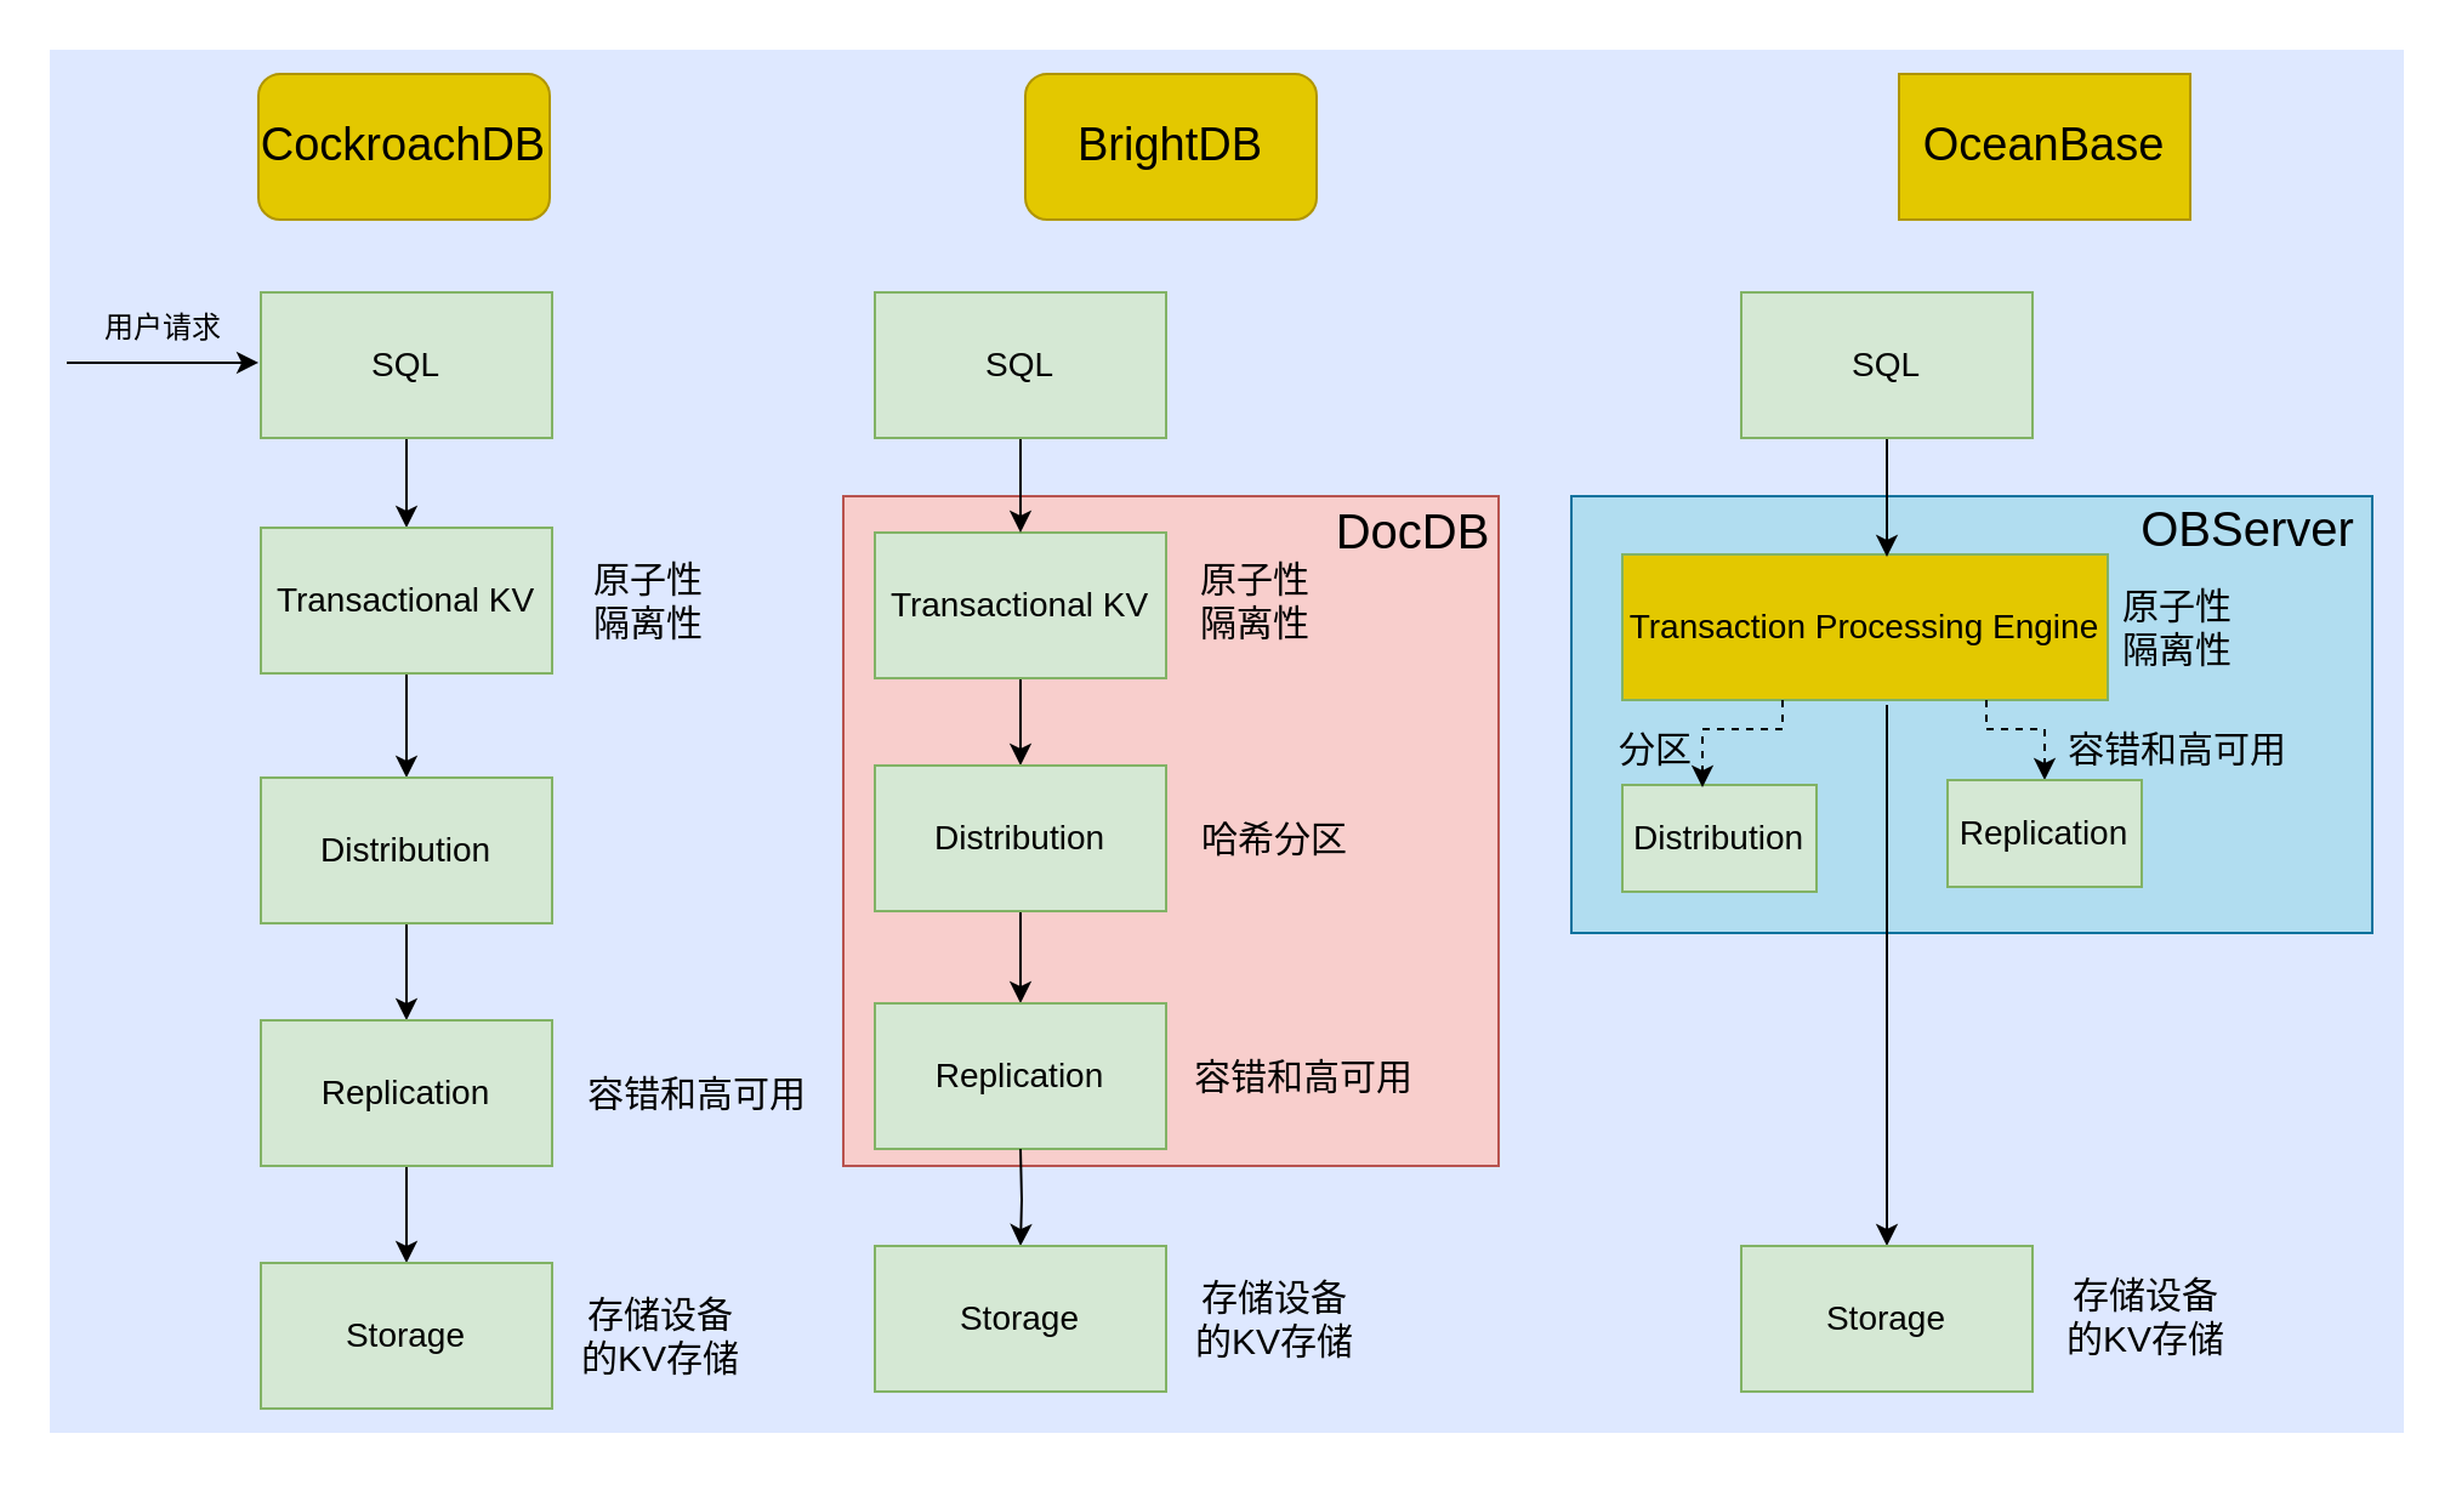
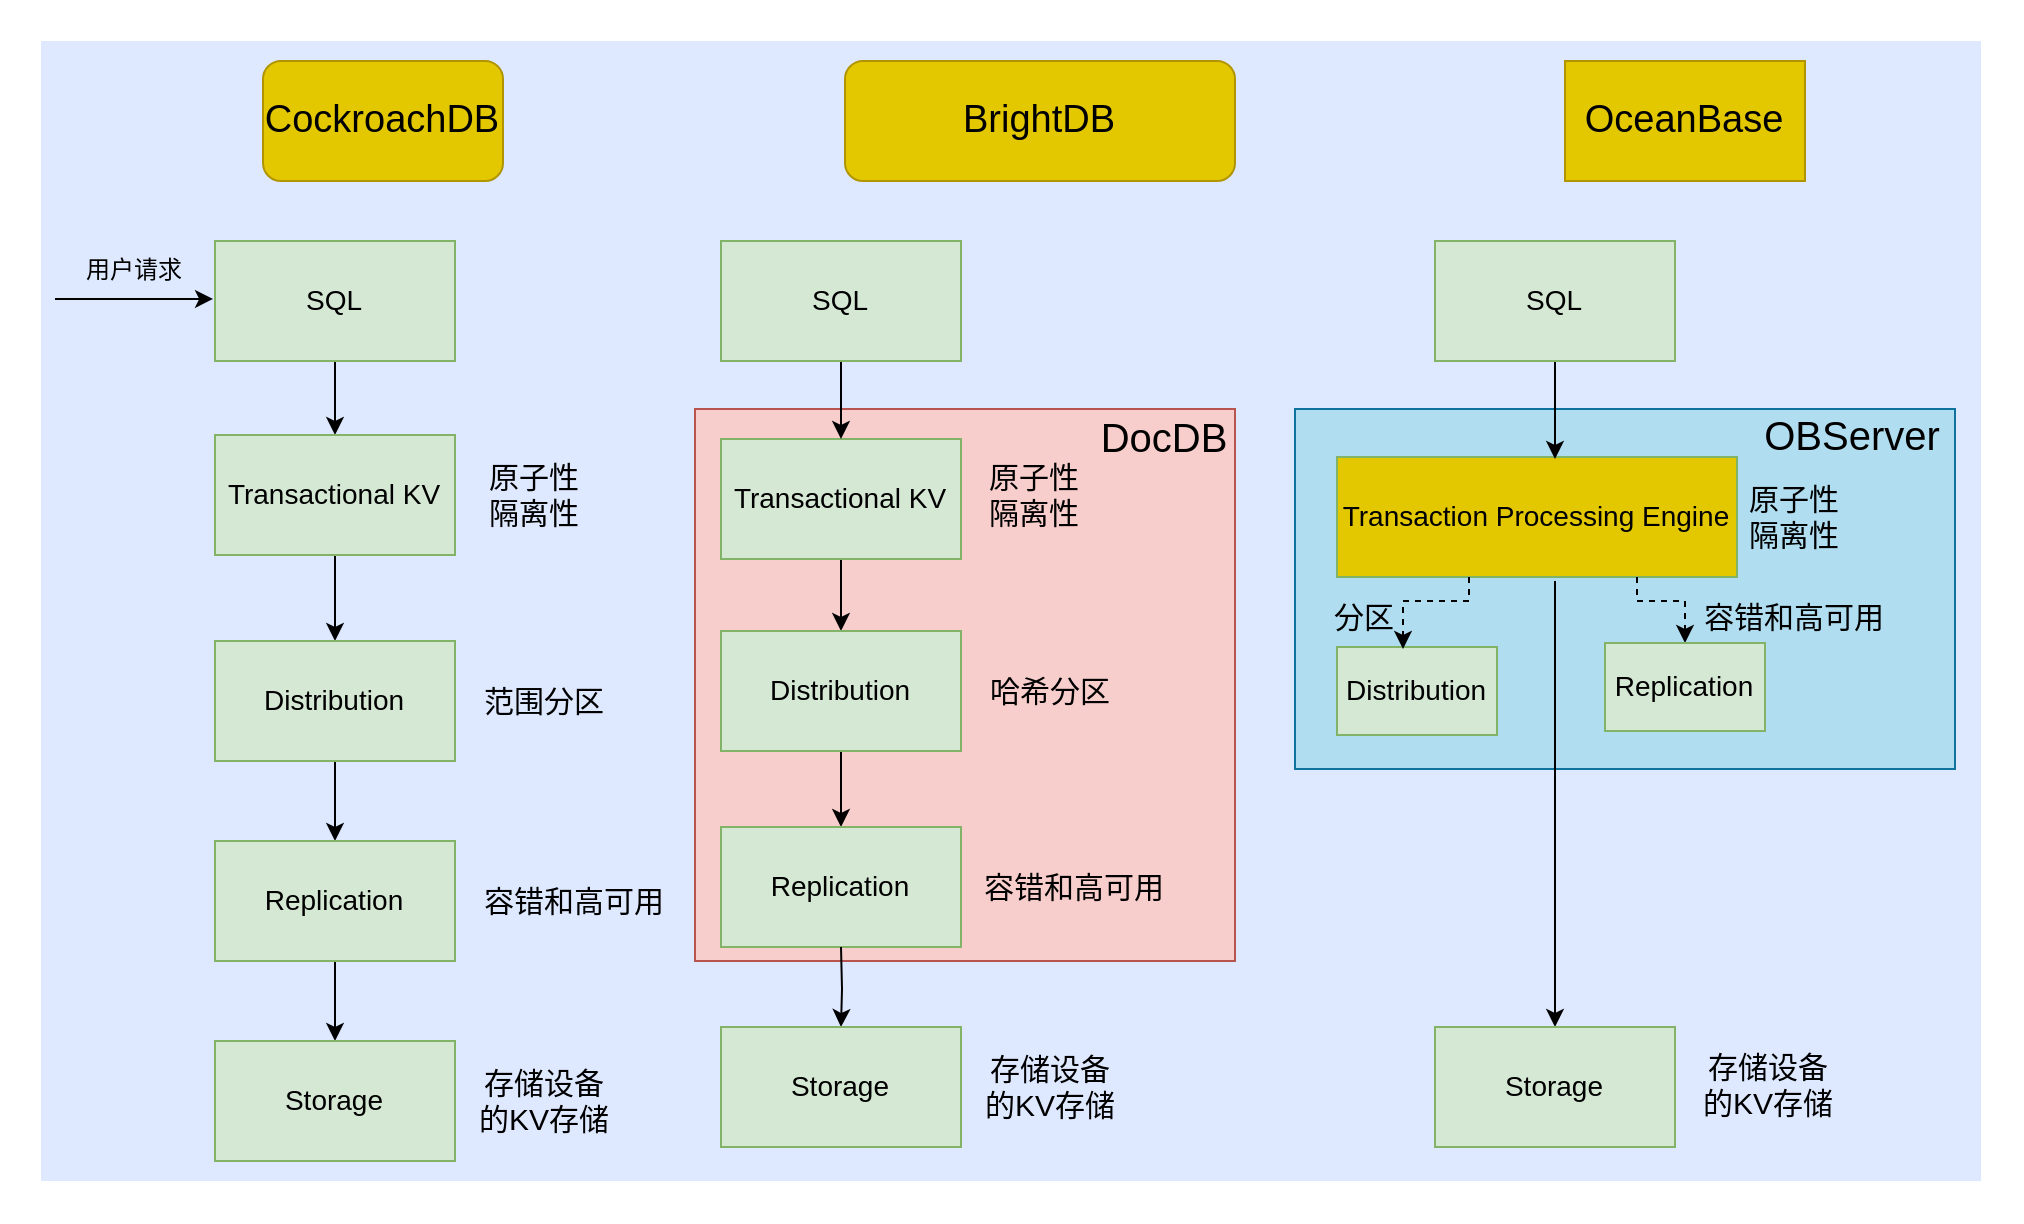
  <mxCell id="0" />
  <mxCell id="1" parent="0" />
  <mxCell id="2" value="" style="fillColor=#DEE8FF;strokeColor=none" vertex="1" parent="1"><mxGeometry x="20" y="20" width="970" height="570" as="geometry" /></mxCell>
  <mxCell id="3" value="" style="rounded=0;whiteSpace=wrap;html=1;fontFamily=Helvetica;fontSize=12;fillColor=#f8cecc;strokeColor=#b85450;" vertex="1" parent="1"><mxGeometry x="347" y="204" width="270" height="276" as="geometry" /></mxCell>
  <mxCell id="4" value="" style="edgeStyle=orthogonalEdgeStyle;rounded=0;orthogonalLoop=1;jettySize=auto;html=1;" edge="1" parent="1" source="5" target="7"><mxGeometry relative="1" as="geometry" /></mxCell>
  <mxCell id="5" value="SQL" style="rounded=0;whiteSpace=wrap;html=1;fillColor=#d5e8d4;strokeColor=#82b366;fontSize=14;" vertex="1" parent="1"><mxGeometry x="107" y="120" width="120" height="60" as="geometry" /></mxCell>
  <mxCell id="6" value="" style="edgeStyle=orthogonalEdgeStyle;rounded=0;orthogonalLoop=1;jettySize=auto;html=1;" edge="1" parent="1" source="7" target="9"><mxGeometry relative="1" as="geometry" /></mxCell>
  <mxCell id="7" value="Transactional KV" style="rounded=0;whiteSpace=wrap;html=1;fillColor=#d5e8d4;strokeColor=#82b366;fontSize=14;" vertex="1" parent="1"><mxGeometry x="107" y="217" width="120" height="60" as="geometry" /></mxCell>
  <mxCell id="8" value="" style="edgeStyle=orthogonalEdgeStyle;rounded=0;orthogonalLoop=1;jettySize=auto;html=1;" edge="1" parent="1" source="9" target="14"><mxGeometry relative="1" as="geometry" /></mxCell>
  <mxCell id="9" value="Distribution" style="rounded=0;whiteSpace=wrap;html=1;fillColor=#d5e8d4;strokeColor=#82b366;fontSize=14;" vertex="1" parent="1"><mxGeometry x="107" y="320" width="120" height="60" as="geometry" /></mxCell>
  <mxCell id="10" value="" style="endArrow=classic;html=1;rounded=0;entryX=-0.008;entryY=0.883;entryDx=0;entryDy=0;entryPerimeter=0;" edge="1" parent="1"><mxGeometry width="50" height="50" relative="1" as="geometry"><mxPoint x="27" y="149" as="sourcePoint" /><mxPoint x="106.04" y="148.98" as="targetPoint" /></mxGeometry></mxCell>
  <mxCell id="11" value="用户请求" style="text;html=1;strokeColor=none;fillColor=none;align=center;verticalAlign=middle;whiteSpace=wrap;rounded=0;" vertex="1" parent="1"><mxGeometry x="37" y="120" width="60" height="30" as="geometry" /></mxCell>
  <mxCell id="12" value="原子性&lt;br style=&quot;font-size: 15px;&quot;&gt;隔离性" style="text;html=1;strokeColor=none;fillColor=none;align=center;verticalAlign=middle;whiteSpace=wrap;rounded=0;fontSize=15;" vertex="1" parent="1"><mxGeometry x="237" y="232" width="60" height="30" as="geometry" /></mxCell>
  <mxCell id="13" value="" style="edgeStyle=orthogonalEdgeStyle;rounded=0;orthogonalLoop=1;jettySize=auto;html=1;" edge="1" parent="1" source="14" target="15"><mxGeometry relative="1" as="geometry" /></mxCell>
  <mxCell id="14" value="Replication" style="rounded=0;whiteSpace=wrap;html=1;fillColor=#d5e8d4;strokeColor=#82b366;fontSize=14;" vertex="1" parent="1"><mxGeometry x="107" y="420" width="120" height="60" as="geometry" /></mxCell>
  <mxCell id="15" value="Storage" style="rounded=0;whiteSpace=wrap;html=1;fillColor=#d5e8d4;strokeColor=#82b366;fontSize=14;" vertex="1" parent="1"><mxGeometry x="107" y="520" width="120" height="60" as="geometry" /></mxCell>
+ <mxCell id="16" value="范围分区" style="text;html=1;strokeColor=none;fillColor=none;align=center;verticalAlign=middle;whiteSpace=wrap;rounded=0;fontSize=15;" vertex="1" parent="1"><mxGeometry x="237" y="335" width="70" height="30" as="geometry" /></mxCell>
  <mxCell id="17" value="容错和高可用" style="text;html=1;strokeColor=none;fillColor=none;align=center;verticalAlign=middle;whiteSpace=wrap;rounded=0;fontSize=15;" vertex="1" parent="1"><mxGeometry x="237" y="435" width="100" height="30" as="geometry" /></mxCell>
  <mxCell id="18" value="存储设备的KV存储" style="text;html=1;strokeColor=none;fillColor=none;align=center;verticalAlign=middle;whiteSpace=wrap;rounded=0;fontSize=15;" vertex="1" parent="1"><mxGeometry x="237" y="535" width="70" height="30" as="geometry" /></mxCell>
- <mxCell id="19" value="CockroachDB" style="rounded=1;whiteSpace=wrap;html=1;fillColor=#e3c800;strokeColor=#B09500;fontSize=19;fontColor=#000000;" vertex="1" parent="1"><mxGeometry x="106" y="30" width="120" height="60" as="geometry" /></mxCell>
+ <mxCell id="19" value="CockroachDB" style="rounded=1;whiteSpace=wrap;html=1;fillColor=#e3c800;strokeColor=#B09500;fontSize=19;fontColor=#000000;" vertex="1" parent="1"><mxGeometry x="131" y="30" width="120" height="60" as="geometry" /></mxCell>
  <mxCell id="20" value="" style="edgeStyle=orthogonalEdgeStyle;rounded=0;orthogonalLoop=1;jettySize=auto;html=1;" edge="1" parent="1" source="21" target="23"><mxGeometry relative="1" as="geometry" /></mxCell>
  <mxCell id="21" value="Transactional KV" style="rounded=0;whiteSpace=wrap;html=1;fillColor=#d5e8d4;strokeColor=#82b366;fontSize=14;" vertex="1" parent="1"><mxGeometry x="360" y="219" width="120" height="60" as="geometry" /></mxCell>
  <mxCell id="22" value="" style="edgeStyle=orthogonalEdgeStyle;rounded=0;orthogonalLoop=1;jettySize=auto;html=1;" edge="1" parent="1" source="23" target="25"><mxGeometry relative="1" as="geometry" /></mxCell>
  <mxCell id="23" value="Distribution" style="rounded=0;whiteSpace=wrap;html=1;fillColor=#d5e8d4;strokeColor=#82b366;fontSize=14;" vertex="1" parent="1"><mxGeometry x="360" y="315" width="120" height="60" as="geometry" /></mxCell>
  <mxCell id="24" value="原子性&lt;br style=&quot;font-size: 15px;&quot;&gt;隔离性" style="text;html=1;strokeColor=none;fillColor=none;align=center;verticalAlign=middle;whiteSpace=wrap;rounded=0;fontSize=15;" vertex="1" parent="1"><mxGeometry x="487" y="232" width="60" height="30" as="geometry" /></mxCell>
  <mxCell id="25" value="Replication" style="rounded=0;whiteSpace=wrap;html=1;fillColor=#d5e8d4;strokeColor=#82b366;fontSize=14;" vertex="1" parent="1"><mxGeometry x="360" y="413" width="120" height="60" as="geometry" /></mxCell>
  <mxCell id="26" value="哈希分区" style="text;html=1;strokeColor=none;fillColor=none;align=center;verticalAlign=middle;whiteSpace=wrap;rounded=0;fontSize=15;" vertex="1" parent="1"><mxGeometry x="490" y="330" width="70" height="30" as="geometry" /></mxCell>
  <mxCell id="27" value="容错和高可用" style="text;html=1;strokeColor=none;fillColor=none;align=center;verticalAlign=middle;whiteSpace=wrap;rounded=0;fontSize=15;" vertex="1" parent="1"><mxGeometry x="487" y="428" width="100" height="30" as="geometry" /></mxCell>
  <mxCell id="28" value="&lt;font style=&quot;font-size: 20px;&quot;&gt;DocDB&lt;/font&gt;" style="text;html=1;strokeColor=none;fillColor=none;align=center;verticalAlign=middle;whiteSpace=wrap;rounded=0;fontSize=12;fontFamily=Helvetica;fontColor=default;" vertex="1" parent="1"><mxGeometry x="552" y="203" width="60" height="30" as="geometry" /></mxCell>
- <mxCell id="29" value="BrightDB" style="rounded=1;whiteSpace=wrap;html=1;fillColor=#e3c800;strokeColor=#B09500;fontSize=19;fontColor=#000000;" vertex="1" parent="1"><mxGeometry x="422" y="30" width="120" height="60" as="geometry" /></mxCell>
+ <mxCell id="29" value="BrightDB" style="rounded=1;whiteSpace=wrap;html=1;fillColor=#e3c800;strokeColor=#B09500;fontSize=19;fontColor=#000000;" vertex="1" parent="1"><mxGeometry x="422" y="30" width="195" height="60" as="geometry" /></mxCell>
  <mxCell id="30" value="OceanBase" style="whiteSpace=wrap;html=1;fillColor=#e3c800;strokeColor=#B09500;fontSize=19;fontColor=#000000;rounded=0;" vertex="1" parent="1"><mxGeometry x="782" y="30" width="120" height="60" as="geometry" /></mxCell>
  <mxCell id="31" value="" style="rounded=0;whiteSpace=wrap;html=1;fontFamily=Helvetica;fontSize=12;fillColor=#b1ddf0;strokeColor=#10739e;" vertex="1" parent="1"><mxGeometry x="647" y="204" width="330" height="180" as="geometry" /></mxCell>
  <mxCell id="32" value="Transaction Processing Engine" style="rounded=0;whiteSpace=wrap;html=1;fillColor=#e3c800;strokeColor=#82b366;fontSize=14;" vertex="1" parent="1"><mxGeometry x="668" y="228" width="200" height="60" as="geometry" /></mxCell>
  <mxCell id="33" value="原子性&lt;br style=&quot;font-size: 15px;&quot;&gt;隔离性" style="text;html=1;strokeColor=none;fillColor=none;align=center;verticalAlign=middle;whiteSpace=wrap;rounded=0;fontSize=15;" vertex="1" parent="1"><mxGeometry x="867" y="243" width="60" height="30" as="geometry" /></mxCell>
  <mxCell id="34" value="分区" style="text;html=1;strokeColor=none;fillColor=none;align=center;verticalAlign=middle;whiteSpace=wrap;rounded=0;fontSize=15;" vertex="1" parent="1"><mxGeometry x="647" y="293" width="70" height="30" as="geometry" /></mxCell>
  <mxCell id="35" value="容错和高可用" style="text;html=1;strokeColor=none;fillColor=none;align=center;verticalAlign=middle;whiteSpace=wrap;rounded=0;fontSize=15;" vertex="1" parent="1"><mxGeometry x="847" y="293" width="100" height="30" as="geometry" /></mxCell>
  <mxCell id="36" value="&lt;font style=&quot;font-size: 20px;&quot;&gt;OBServer&lt;/font&gt;" style="text;html=1;strokeColor=none;fillColor=none;align=center;verticalAlign=middle;whiteSpace=wrap;rounded=0;fontSize=12;fontFamily=Helvetica;fontColor=default;" vertex="1" parent="1"><mxGeometry x="896" y="202" width="60" height="30" as="geometry" /></mxCell>
  <mxCell id="37" value="" style="edgeStyle=orthogonalEdgeStyle;rounded=0;orthogonalLoop=1;jettySize=auto;html=1;entryX=0.5;entryY=0;entryDx=0;entryDy=0;" edge="1" parent="1" source="38" target="21"><mxGeometry relative="1" as="geometry"><mxPoint x="420" y="217" as="targetPoint" /></mxGeometry></mxCell>
  <mxCell id="38" value="SQL" style="rounded=0;whiteSpace=wrap;html=1;fillColor=#d5e8d4;strokeColor=#82b366;fontSize=14;" vertex="1" parent="1"><mxGeometry x="360" y="120" width="120" height="60" as="geometry" /></mxCell>
  <mxCell id="39" value="" style="edgeStyle=orthogonalEdgeStyle;rounded=0;orthogonalLoop=1;jettySize=auto;html=1;entryX=0.5;entryY=0;entryDx=0;entryDy=0;" edge="1" parent="1" source="40"><mxGeometry relative="1" as="geometry"><mxPoint x="777" y="229" as="targetPoint" /></mxGeometry></mxCell>
  <mxCell id="40" value="SQL" style="rounded=0;whiteSpace=wrap;html=1;fillColor=#d5e8d4;strokeColor=#82b366;fontSize=14;" vertex="1" parent="1"><mxGeometry x="717" y="120" width="120" height="60" as="geometry" /></mxCell>
  <mxCell id="41" value="" style="edgeStyle=orthogonalEdgeStyle;rounded=0;orthogonalLoop=1;jettySize=auto;html=1;" edge="1" parent="1" target="42"><mxGeometry relative="1" as="geometry"><mxPoint x="420" y="473" as="sourcePoint" /></mxGeometry></mxCell>
  <mxCell id="42" value="Storage" style="rounded=0;whiteSpace=wrap;html=1;fillColor=#d5e8d4;strokeColor=#82b366;fontSize=14;" vertex="1" parent="1"><mxGeometry x="360" y="513" width="120" height="60" as="geometry" /></mxCell>
  <mxCell id="43" value="存储设备的KV存储" style="text;html=1;strokeColor=none;fillColor=none;align=center;verticalAlign=middle;whiteSpace=wrap;rounded=0;fontSize=15;" vertex="1" parent="1"><mxGeometry x="490" y="528" width="70" height="30" as="geometry" /></mxCell>
  <mxCell id="44" value="" style="edgeStyle=orthogonalEdgeStyle;rounded=0;orthogonalLoop=1;jettySize=auto;html=1;" edge="1" parent="1" target="45"><mxGeometry relative="1" as="geometry"><mxPoint x="777" y="290" as="sourcePoint" /><Array as="points"><mxPoint x="777" y="290" /></Array></mxGeometry></mxCell>
  <mxCell id="45" value="Storage" style="rounded=0;whiteSpace=wrap;html=1;fillColor=#d5e8d4;strokeColor=#82b366;fontSize=14;" vertex="1" parent="1"><mxGeometry x="717" y="513" width="120" height="60" as="geometry" /></mxCell>
  <mxCell id="46" value="存储设备的KV存储" style="text;html=1;strokeColor=none;fillColor=none;align=center;verticalAlign=middle;whiteSpace=wrap;rounded=0;fontSize=15;" vertex="1" parent="1"><mxGeometry x="849" y="527" width="70" height="30" as="geometry" /></mxCell>
  <mxCell id="47" value="Distribution" style="rounded=0;whiteSpace=wrap;html=1;fillColor=#d5e8d4;strokeColor=#82b366;fontSize=14;" vertex="1" parent="1"><mxGeometry x="668" y="323" width="80" height="44" as="geometry" /></mxCell>
  <mxCell id="48" value="" style="edgeStyle=orthogonalEdgeStyle;rounded=0;orthogonalLoop=1;jettySize=auto;html=1;exitX=0.75;exitY=1;exitDx=0;exitDy=0;dashed=1;" edge="1" parent="1" target="49" source="32"><mxGeometry relative="1" as="geometry"><mxPoint x="867" y="290" as="sourcePoint" /><Array as="points"><mxPoint x="818" y="300" /><mxPoint x="842" y="300" /></Array></mxGeometry></mxCell>
  <mxCell id="49" value="Replication" style="rounded=0;whiteSpace=wrap;html=1;fillColor=#d5e8d4;strokeColor=#82b366;fontSize=14;" vertex="1" parent="1"><mxGeometry x="802" y="321" width="80" height="44" as="geometry" /></mxCell>
  <mxCell id="50" value="" style="edgeStyle=orthogonalEdgeStyle;rounded=0;orthogonalLoop=1;jettySize=auto;html=1;exitX=0.33;exitY=1;exitDx=0;exitDy=0;dashed=1;exitPerimeter=0;" edge="1" parent="1" source="32"><mxGeometry relative="1" as="geometry"><mxPoint x="677" y="293" as="sourcePoint" /><mxPoint x="701" y="324" as="targetPoint" /><Array as="points"><mxPoint x="734" y="300" /><mxPoint x="701" y="300" /></Array></mxGeometry></mxCell>
